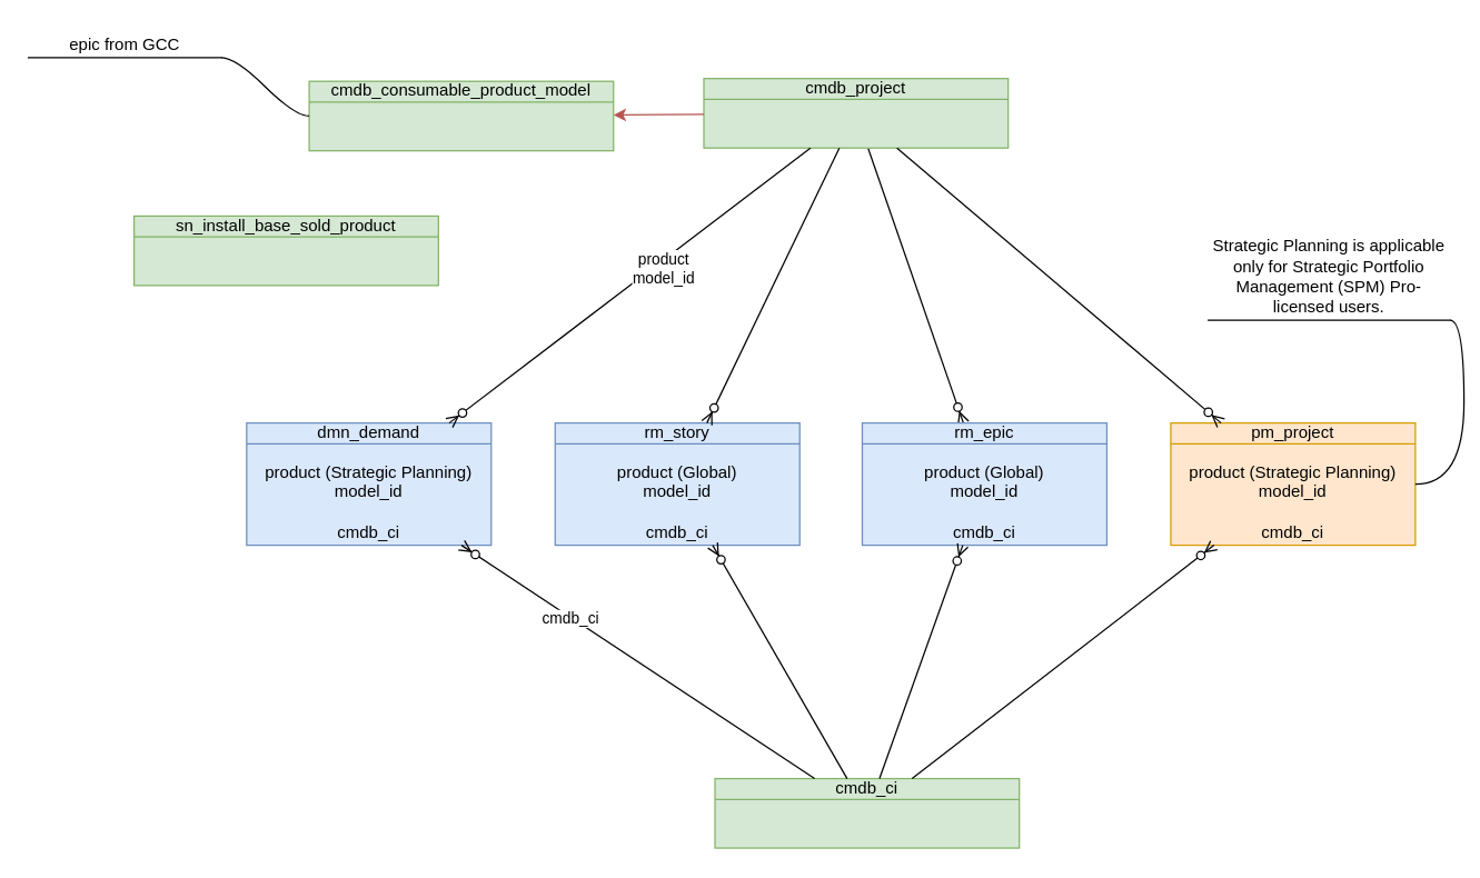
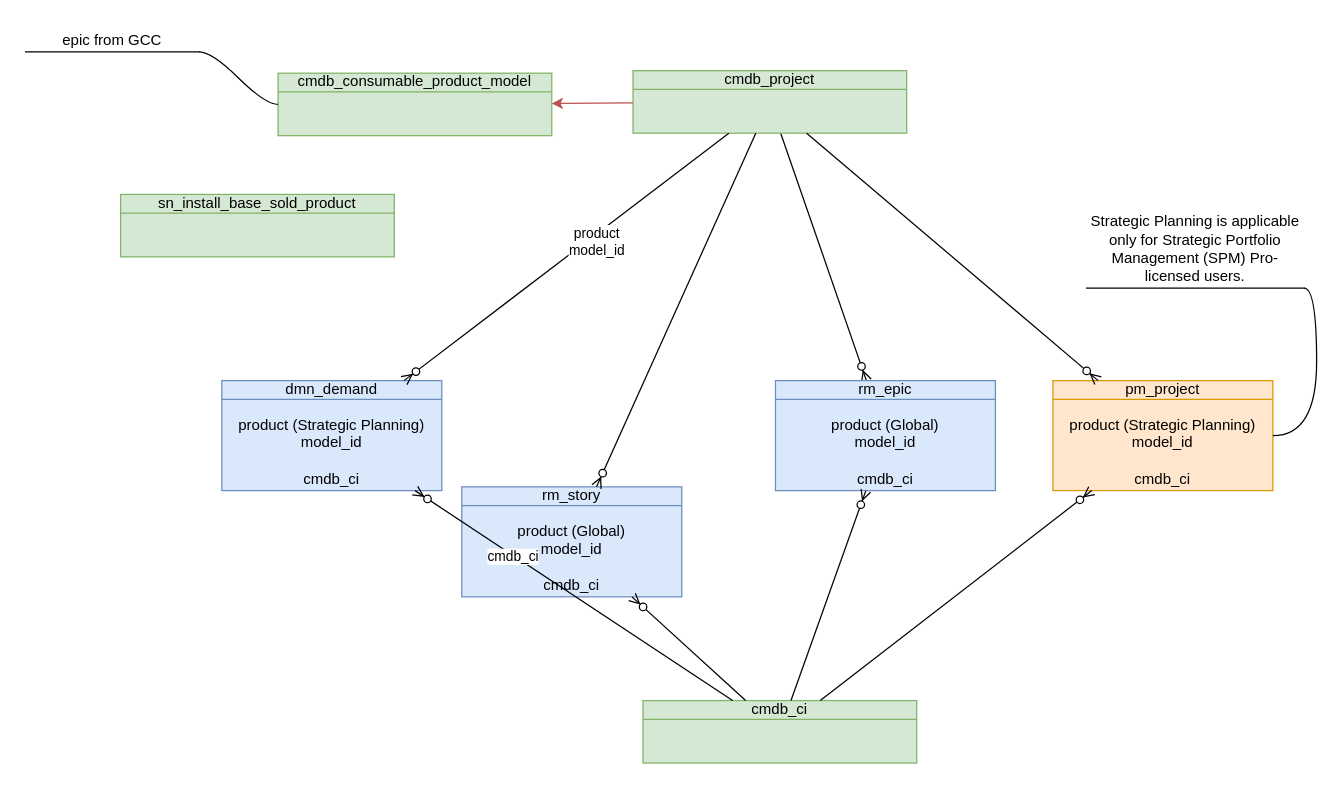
  <mxCell id="0" />
  <mxCell id="1" parent="0" />
  <mxCell id="2" value="cmdb_consumable_product_model" style="html=1;outlineConnect=0;whiteSpace=wrap;fillColor=#d5e8d4;shape=mxgraph.archimate3.businessObject;overflow=fill;strokeColor=#82b366;" vertex="1" parent="1"><mxGeometry x="222" y="58" width="219" height="50" as="geometry" /></mxCell>
- <mxCell id="3" value="&lt;div&gt;rm_story&lt;/div&gt;&lt;div&gt;&lt;div&gt;&lt;br&gt;&lt;/div&gt;&lt;div&gt;product (Global)&lt;/div&gt;&lt;div&gt;model_id&lt;/div&gt;&lt;div&gt;&lt;br&gt;&lt;/div&gt;&lt;div&gt;cmdb_ci&lt;/div&gt;&lt;br&gt;&lt;/div&gt;" style="html=1;outlineConnect=0;whiteSpace=wrap;fillColor=#dae8fc;shape=mxgraph.archimate3.businessObject;overflow=fill;strokeColor=#6c8ebf;" vertex="1" parent="1"><mxGeometry x="399" y="304" width="176" height="88" as="geometry" /></mxCell>
+ <mxCell id="3" value="&lt;div&gt;rm_story&lt;/div&gt;&lt;div&gt;&lt;div&gt;&lt;br&gt;&lt;/div&gt;&lt;div&gt;product (Global)&lt;/div&gt;&lt;div&gt;model_id&lt;/div&gt;&lt;div&gt;&lt;br&gt;&lt;/div&gt;&lt;div&gt;cmdb_ci&lt;/div&gt;&lt;br&gt;&lt;/div&gt;" style="html=1;outlineConnect=0;whiteSpace=wrap;fillColor=#dae8fc;shape=mxgraph.archimate3.businessObject;overflow=fill;strokeColor=#6c8ebf;" vertex="1" parent="1"><mxGeometry x="369" y="389" width="176" height="88" as="geometry" /></mxCell>
  <mxCell id="4" value="" style="fontSize=12;html=1;endArrow=ERzeroToMany;endFill=1;rounded=0;" edge="1" parent="1" source="5" target="7"><mxGeometry width="100" height="100" relative="1" as="geometry"><mxPoint x="548" y="237" as="sourcePoint" /><mxPoint x="306" y="375" as="targetPoint" /></mxGeometry></mxCell>
  <mxCell id="5" value="cmdb_project" style="html=1;outlineConnect=0;whiteSpace=wrap;fillColor=#d5e8d4;shape=mxgraph.archimate3.businessObject;overflow=fill;strokeColor=#82b366;" vertex="1" parent="1"><mxGeometry x="506" y="56" width="219" height="50" as="geometry" /></mxCell>
  <mxCell id="6" value="" style="endArrow=classic;html=1;rounded=0;fillColor=#f8cecc;strokeColor=#b85450;" edge="1" parent="1" source="5" target="2"><mxGeometry width="50" height="50" relative="1" as="geometry"><mxPoint x="707" y="-59" as="sourcePoint" /><mxPoint x="237" y="-61" as="targetPoint" /></mxGeometry></mxCell>
  <mxCell id="7" value="&lt;div&gt;rm_epic&lt;/div&gt;&lt;div&gt;&lt;br&gt;&lt;/div&gt;&lt;div&gt;&lt;div&gt;product (Global)&lt;/div&gt;&lt;div&gt;model_id&lt;/div&gt;&lt;div&gt;&lt;br&gt;&lt;/div&gt;&lt;div&gt;cmdb_ci&lt;/div&gt;&lt;br&gt;&lt;/div&gt;" style="html=1;outlineConnect=0;whiteSpace=wrap;fillColor=#dae8fc;shape=mxgraph.archimate3.businessObject;overflow=fill;strokeColor=#6c8ebf;" vertex="1" parent="1"><mxGeometry x="620" y="304" width="176" height="88" as="geometry" /></mxCell>
  <mxCell id="8" value="" style="fontSize=12;html=1;endArrow=ERzeroToMany;endFill=1;rounded=0;" edge="1" parent="1" source="5" target="3"><mxGeometry width="100" height="100" relative="1" as="geometry"><mxPoint x="626" y="116" as="sourcePoint" /><mxPoint x="629" y="313" as="targetPoint" /></mxGeometry></mxCell>
  <mxCell id="9" value="&lt;div&gt;dmn_demand&lt;/div&gt;&lt;div&gt;&lt;br&gt;&lt;/div&gt;&lt;div&gt;product (Strategic Planning)&lt;/div&gt;&lt;div&gt;model_id&lt;/div&gt;&lt;div&gt;&lt;br&gt;&lt;/div&gt;&lt;div&gt;cmdb_ci&lt;/div&gt;" style="html=1;outlineConnect=0;whiteSpace=wrap;fillColor=#dae8fc;shape=mxgraph.archimate3.businessObject;overflow=fill;strokeColor=#6c8ebf;" vertex="1" parent="1"><mxGeometry x="177" y="304" width="176" height="88" as="geometry" /></mxCell>
  <mxCell id="10" value="" style="fontSize=12;html=1;endArrow=ERzeroToMany;endFill=1;rounded=0;" edge="1" parent="1" source="5" target="9"><mxGeometry width="100" height="100" relative="1" as="geometry"><mxPoint x="610" y="116" as="sourcePoint" /><mxPoint x="489" y="314" as="targetPoint" /></mxGeometry></mxCell>
  <mxCell id="11" value="&lt;div&gt;product&lt;/div&gt;&lt;div&gt;model_id&lt;/div&gt;" style="edgeLabel;html=1;align=center;verticalAlign=middle;resizable=0;points=[];" vertex="1" connectable="0" parent="10"><mxGeometry x="-0.162" y="4" relative="1" as="geometry"><mxPoint as="offset" /></mxGeometry></mxCell>
  <mxCell id="12" value="&lt;div&gt;pm_project&lt;/div&gt;&lt;div&gt;&lt;br&gt;&lt;/div&gt;&lt;div&gt;&lt;div&gt;product (Strategic Planning)&lt;/div&gt;&lt;div&gt;model_id&lt;/div&gt;&lt;div&gt;&lt;br&gt;&lt;/div&gt;&lt;div&gt;cmdb_ci&lt;/div&gt;&lt;br&gt;&lt;/div&gt;" style="html=1;outlineConnect=0;whiteSpace=wrap;fillColor=#ffe6cc;shape=mxgraph.archimate3.businessObject;overflow=fill;strokeColor=#d79b00;" vertex="1" parent="1"><mxGeometry x="842" y="304" width="176" height="88" as="geometry" /></mxCell>
  <mxCell id="13" value="" style="fontSize=12;html=1;endArrow=ERzeroToMany;endFill=1;rounded=0;" edge="1" parent="1" source="5" target="12"><mxGeometry width="100" height="100" relative="1" as="geometry"><mxPoint x="634" y="116" as="sourcePoint" /><mxPoint x="703" y="314" as="targetPoint" /></mxGeometry></mxCell>
  <mxCell id="14" value="Strategic Planning is applicable only for Strategic Portfolio Management (SPM) Pro-licensed users." style="whiteSpace=wrap;html=1;shape=partialRectangle;top=0;left=0;bottom=1;right=0;points=[[0,1],[1,1]];fillColor=none;align=center;verticalAlign=bottom;routingCenterY=0.5;snapToPoint=1;recursiveResize=0;autosize=1;treeFolding=1;treeMoving=1;newEdgeStyle={&quot;edgeStyle&quot;:&quot;entityRelationEdgeStyle&quot;,&quot;startArrow&quot;:&quot;none&quot;,&quot;endArrow&quot;:&quot;none&quot;,&quot;segment&quot;:10,&quot;curved&quot;:1,&quot;sourcePerimeterSpacing&quot;:0,&quot;targetPerimeterSpacing&quot;:0};" vertex="1" parent="1"><mxGeometry x="869" y="158" width="174" height="72" as="geometry" /></mxCell>
  <mxCell id="15" value="" style="edgeStyle=entityRelationEdgeStyle;startArrow=none;endArrow=none;segment=10;curved=1;sourcePerimeterSpacing=0;targetPerimeterSpacing=0;rounded=0;" edge="1" target="14" parent="1" source="12"><mxGeometry relative="1" as="geometry"><mxPoint x="953" y="209" as="sourcePoint" /></mxGeometry></mxCell>
  <mxCell id="16" value="cmdb_ci" style="html=1;outlineConnect=0;whiteSpace=wrap;fillColor=#d5e8d4;shape=mxgraph.archimate3.businessObject;overflow=fill;strokeColor=#82b366;" vertex="1" parent="1"><mxGeometry x="514" y="560" width="219" height="50" as="geometry" /></mxCell>
  <mxCell id="17" value="" style="fontSize=12;html=1;endArrow=ERzeroToMany;endFill=1;rounded=0;" edge="1" parent="1" source="16" target="12"><mxGeometry width="100" height="100" relative="1" as="geometry"><mxPoint x="655" y="116" as="sourcePoint" /><mxPoint x="888" y="314" as="targetPoint" /></mxGeometry></mxCell>
  <mxCell id="18" value="" style="fontSize=12;html=1;endArrow=ERzeroToMany;endFill=1;rounded=0;" edge="1" parent="1" source="16" target="7"><mxGeometry width="100" height="100" relative="1" as="geometry"><mxPoint x="665" y="126" as="sourcePoint" /><mxPoint x="898" y="324" as="targetPoint" /></mxGeometry></mxCell>
  <mxCell id="19" value="" style="fontSize=12;html=1;endArrow=ERzeroToMany;endFill=1;rounded=0;" edge="1" parent="1" source="16" target="3"><mxGeometry width="100" height="100" relative="1" as="geometry"><mxPoint x="675" y="136" as="sourcePoint" /><mxPoint x="908" y="334" as="targetPoint" /></mxGeometry></mxCell>
  <mxCell id="20" value="" style="fontSize=12;html=1;endArrow=ERzeroToMany;endFill=1;rounded=0;" edge="1" parent="1" source="16" target="9"><mxGeometry width="100" height="100" relative="1" as="geometry"><mxPoint x="685" y="146" as="sourcePoint" /><mxPoint x="918" y="344" as="targetPoint" /></mxGeometry></mxCell>
  <mxCell id="21" value="cmdb_ci" style="edgeLabel;html=1;align=center;verticalAlign=middle;resizable=0;points=[];" vertex="1" connectable="0" parent="20"><mxGeometry x="0.388" y="1" relative="1" as="geometry"><mxPoint as="offset" /></mxGeometry></mxCell>
  <mxCell id="22" value="epic from GCC" style="whiteSpace=wrap;html=1;shape=partialRectangle;top=0;left=0;bottom=1;right=0;points=[[0,1],[1,1]];fillColor=none;align=center;verticalAlign=bottom;routingCenterY=0.5;snapToPoint=1;recursiveResize=0;autosize=1;treeFolding=1;treeMoving=1;newEdgeStyle={&quot;edgeStyle&quot;:&quot;entityRelationEdgeStyle&quot;,&quot;startArrow&quot;:&quot;none&quot;,&quot;endArrow&quot;:&quot;none&quot;,&quot;segment&quot;:10,&quot;curved&quot;:1,&quot;sourcePerimeterSpacing&quot;:0,&quot;targetPerimeterSpacing&quot;:0};" vertex="1" parent="1"><mxGeometry x="20" y="20" width="139" height="21" as="geometry" /></mxCell>
  <mxCell id="23" value="" style="edgeStyle=entityRelationEdgeStyle;startArrow=none;endArrow=none;segment=10;curved=1;sourcePerimeterSpacing=0;targetPerimeterSpacing=0;rounded=0;" edge="1" parent="1" target="22" source="2"><mxGeometry relative="1" as="geometry"><mxPoint x="151" y="159" as="sourcePoint" /></mxGeometry></mxCell>
  <mxCell id="24" value="sn_install_base_sold_product" style="html=1;outlineConnect=0;whiteSpace=wrap;fillColor=#d5e8d4;shape=mxgraph.archimate3.businessObject;overflow=fill;strokeColor=#82b366;" vertex="1" parent="1"><mxGeometry x="96" y="155" width="219" height="50" as="geometry" /></mxCell>
